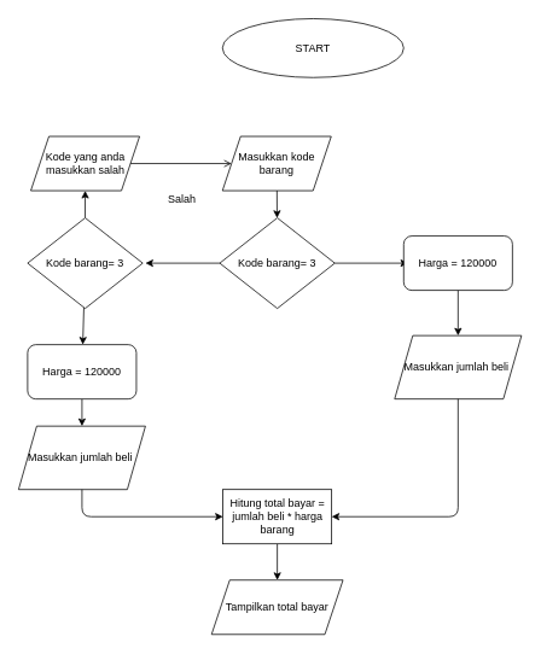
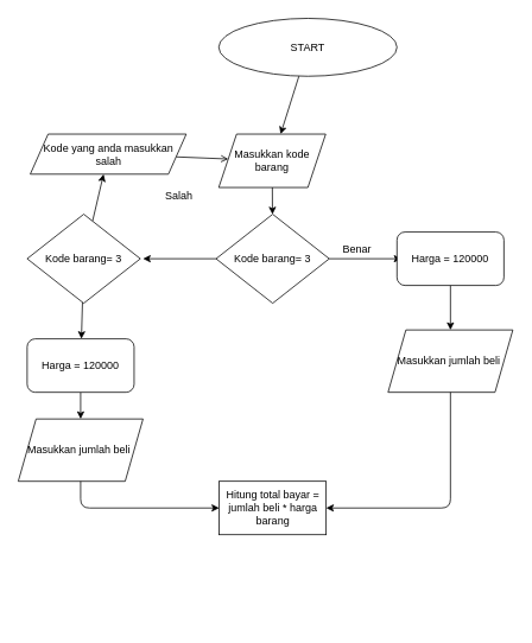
  <mxCell id="0" />
  <mxCell id="1" parent="0" />
+ <mxCell id="2" value="" style="edgeStyle=none;html=1;" edge="1" parent="1" source="3" target="5"><mxGeometry relative="1" as="geometry" /></mxCell>
  <mxCell id="3" value="START" style="ellipse;whiteSpace=wrap;html=1;" vertex="1" parent="1"><mxGeometry x="245" y="20" width="200" height="65" as="geometry" /></mxCell>
  <mxCell id="4" value="" style="edgeStyle=none;html=1;" edge="1" parent="1" source="5" target="8"><mxGeometry relative="1" as="geometry" /></mxCell>
  <mxCell id="5" value="Masukkan kode barang" style="shape=parallelogram;perimeter=parallelogramPerimeter;whiteSpace=wrap;html=1;fixedSize=1;" vertex="1" parent="1"><mxGeometry x="245" y="150" width="120" height="60" as="geometry" /></mxCell>
  <mxCell id="6" value="" style="edgeStyle=none;html=1;" edge="1" parent="1" source="8"><mxGeometry relative="1" as="geometry"><mxPoint x="450" y="290" as="targetPoint" /></mxGeometry></mxCell>
  <mxCell id="7" value="" style="edgeStyle=none;html=1;" edge="1" parent="1" source="8"><mxGeometry relative="1" as="geometry"><mxPoint x="160" y="290" as="targetPoint" /></mxGeometry></mxCell>
  <mxCell id="8" value="Kode barang= 3" style="rhombus;whiteSpace=wrap;html=1;" vertex="1" parent="1"><mxGeometry x="242" y="240" width="127" height="100" as="geometry" /></mxCell>
  <mxCell id="9" value="" style="edgeStyle=none;html=1;" edge="1" parent="1" target="10"><mxGeometry relative="1" as="geometry"><mxPoint x="505" y="320" as="sourcePoint" /></mxGeometry></mxCell>
  <mxCell id="10" value="Masukkan jumlah beli&amp;nbsp;" style="shape=parallelogram;perimeter=parallelogramPerimeter;whiteSpace=wrap;html=1;fixedSize=1;" vertex="1" parent="1"><mxGeometry x="435" y="370" width="140" height="70" as="geometry" /></mxCell>
- <mxCell id="11" value="" style="edgeStyle=none;html=1;" edge="1" parent="1" source="12" target="26"><mxGeometry relative="1" as="geometry" /></mxCell>
  <mxCell id="12" value="Hitung total bayar = jumlah beli * harga barang" style="whiteSpace=wrap;html=1;rounded=0;" vertex="1" parent="1"><mxGeometry x="245.5" y="540" width="120" height="60" as="geometry" /></mxCell>
  <mxCell id="13" value="Harga = 120000" style="rounded=1;whiteSpace=wrap;html=1;" vertex="1" parent="1"><mxGeometry x="445" y="260" width="120" height="60" as="geometry" /></mxCell>
  <mxCell id="14" value="" style="endArrow=classic;html=1;entryX=1;entryY=0.5;entryDx=0;entryDy=0;" edge="1" parent="1" source="10" target="12"><mxGeometry width="50" height="50" relative="1" as="geometry"><mxPoint x="500" y="440" as="sourcePoint" /><mxPoint x="370" y="510" as="targetPoint" /><Array as="points"><mxPoint x="505" y="570" /></Array></mxGeometry></mxCell>
+ <mxCell id="15" value="Benar" style="text;html=1;align=center;verticalAlign=middle;resizable=0;points=[];autosize=1;strokeColor=none;fillColor=none;" vertex="1" parent="1"><mxGeometry x="370" y="265" width="60" height="30" as="geometry" /></mxCell>
  <mxCell id="16" value="" style="edgeStyle=none;html=1;" edge="1" parent="1" source="18" target="21"><mxGeometry relative="1" as="geometry" /></mxCell>
  <mxCell id="17" value="" style="edgeStyle=none;html=1;" edge="1" parent="1" source="18" target="23"><mxGeometry relative="1" as="geometry" /></mxCell>
  <mxCell id="18" value="Kode barang= 3" style="rhombus;whiteSpace=wrap;html=1;" vertex="1" parent="1"><mxGeometry x="30" y="240" width="127" height="100" as="geometry" /></mxCell>
  <mxCell id="19" value="Salah" style="text;html=1;align=center;verticalAlign=middle;resizable=0;points=[];autosize=1;strokeColor=none;fillColor=none;" vertex="1" parent="1"><mxGeometry x="175" y="205" width="50" height="30" as="geometry" /></mxCell>
  <mxCell id="20" value="" style="edgeStyle=none;html=1;endArrow=open;" edge="1" parent="1" source="21" target="5"><mxGeometry relative="1" as="geometry" /></mxCell>
- <mxCell id="21" value="Kode yang anda masukkan salah" style="shape=parallelogram;perimeter=parallelogramPerimeter;whiteSpace=wrap;html=1;fixedSize=1;" vertex="1" parent="1"><mxGeometry x="33.5" y="150" width="120" height="60" as="geometry" /></mxCell>
+ <mxCell id="21" value="Kode yang anda masukkan salah" style="shape=parallelogram;perimeter=parallelogramPerimeter;whiteSpace=wrap;html=1;fixedSize=1;" vertex="1" parent="1"><mxGeometry x="33.5" y="150" width="175" height="45" as="geometry" /></mxCell>
  <mxCell id="22" value="" style="edgeStyle=none;html=1;" edge="1" parent="1" source="23" target="24"><mxGeometry relative="1" as="geometry" /></mxCell>
  <mxCell id="23" value="Harga = 120000" style="rounded=1;whiteSpace=wrap;html=1;" vertex="1" parent="1"><mxGeometry x="30" y="380" width="120" height="60" as="geometry" /></mxCell>
  <mxCell id="24" value="Masukkan jumlah beli&amp;nbsp;" style="shape=parallelogram;perimeter=parallelogramPerimeter;whiteSpace=wrap;html=1;fixedSize=1;" vertex="1" parent="1"><mxGeometry x="20" y="470" width="140" height="70" as="geometry" /></mxCell>
  <mxCell id="25" value="" style="endArrow=classic;html=1;entryX=0;entryY=0.5;entryDx=0;entryDy=0;exitX=0.5;exitY=1;exitDx=0;exitDy=0;" edge="1" parent="1" source="24" target="12"><mxGeometry width="50" height="50" relative="1" as="geometry"><mxPoint x="515" y="450" as="sourcePoint" /><mxPoint x="370" y="580" as="targetPoint" /><Array as="points"><mxPoint x="90" y="570" /></Array></mxGeometry></mxCell>
- <mxCell id="26" value="Tampilkan total bayar" style="shape=parallelogram;perimeter=parallelogramPerimeter;whiteSpace=wrap;html=1;fixedSize=1;" vertex="1" parent="1"><mxGeometry x="233" y="640" width="145" height="60" as="geometry" /></mxCell>
